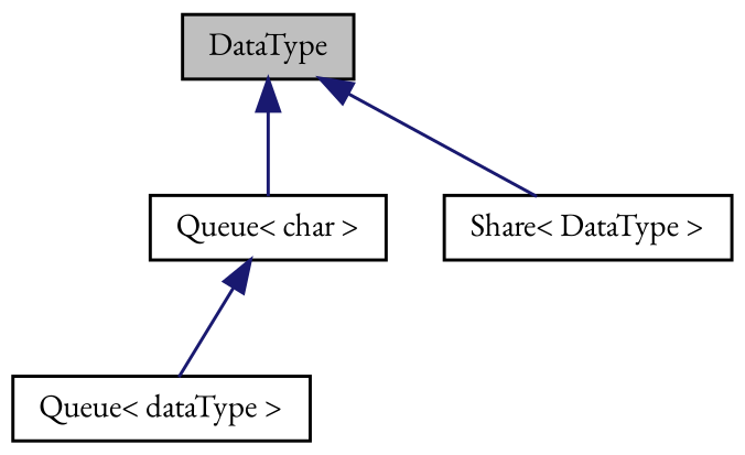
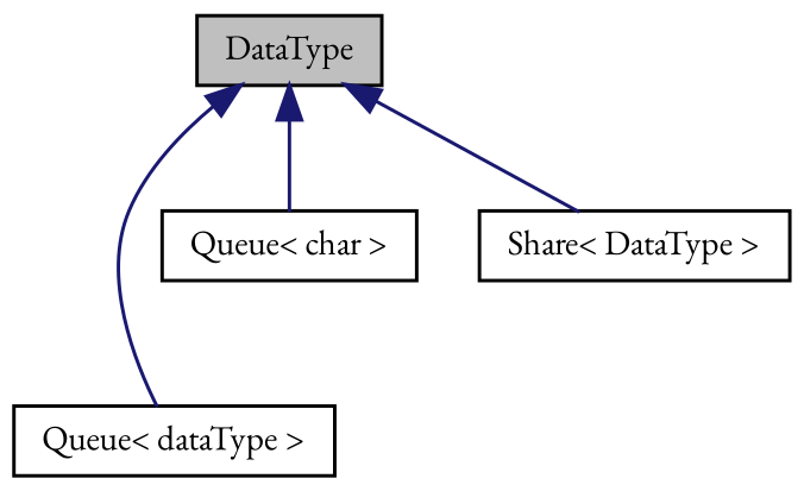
  digraph {
    fontname="EB Garamond"
    node [color=black fillcolor=white fontname="EB Garamond" fontsize=10 shape=record style=filled]
    edge [color=midnightblue dir=back fontname="EB Garamond" fontsize=10 labelfontname=Helvetica labelfontsize=10 style=solid]
    n1 [fillcolor=grey75 fontcolor=black height=0.2 label=DataType width=0.4]
    n2 [height=0.2 label="Queue\< dataType \>" width=0.4]
    n3 [height=0.2 label="Queue\< char \>" width=0.4]
    n4 [height=0.2 label="Share\< DataType \>" width=0.4]
-   n3 -> n2
+   n1 -> n2
    n1 -> n3
    n1 -> n4
  }
